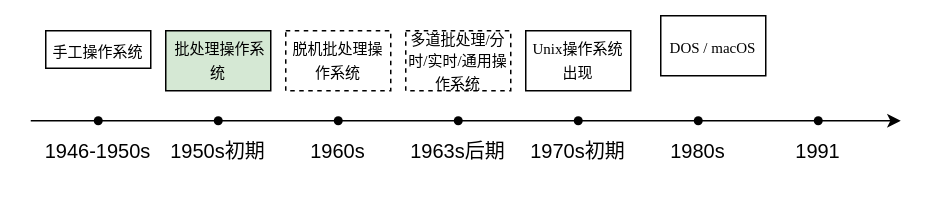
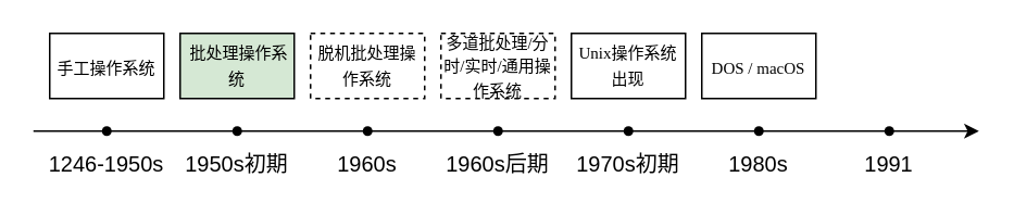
  <mxCell id="0" />
  <mxCell id="1" parent="0" />
  <mxCell id="2" value="" style="endArrow=classic;html=1;startArrow=none;" parent="1" source="4" edge="1"><mxGeometry width="50" height="50" relative="1" as="geometry"><mxPoint x="30" y="80" as="sourcePoint" /><mxPoint x="600" y="80" as="targetPoint" /></mxGeometry></mxCell>
- <mxCell id="3" value="&lt;p class=&quot;MsoNormal&quot;&gt;&lt;span style=&quot;font-size: 10.0pt&quot;&gt;1946-1950&lt;/span&gt;&lt;span style=&quot;font-size: 10.0pt&quot;&gt;s&lt;/span&gt;&lt;span style=&quot;font-family: &amp;#34;calibri&amp;#34; ; font-size: 11.0pt&quot;&gt;&lt;/span&gt;&lt;/p&gt;" style="text;html=1;strokeColor=none;fillColor=none;align=center;verticalAlign=middle;whiteSpace=wrap;rounded=0;" parent="1" vertex="1"><mxGeometry x="20" y="90" width="90" height="20" as="geometry" /></mxCell>
+ <mxCell id="3" value="&lt;p class=&quot;MsoNormal&quot;&gt;&lt;span style=&quot;font-size: 10.0pt&quot;&gt;1246-1950&lt;/span&gt;&lt;span style=&quot;font-size: 10.0pt&quot;&gt;s&lt;/span&gt;&lt;span style=&quot;font-family: &amp;#34;calibri&amp;#34; ; font-size: 11.0pt&quot;&gt;&lt;/span&gt;&lt;/p&gt;" style="text;html=1;strokeColor=none;fillColor=none;align=center;verticalAlign=middle;whiteSpace=wrap;rounded=0;" parent="1" vertex="1"><mxGeometry x="20" y="90" width="90" height="20" as="geometry" /></mxCell>
  <mxCell id="4" value="" style="shape=waypoint;sketch=0;size=6;pointerEvents=1;points=[];fillColor=none;resizable=0;rotatable=0;perimeter=centerPerimeter;snapToPoint=1;" parent="1" vertex="1"><mxGeometry x="45" y="60" width="40" height="40" as="geometry" /></mxCell>
  <mxCell id="5" value="" style="endArrow=none;html=1;" parent="1" target="4" edge="1"><mxGeometry width="50" height="50" relative="1" as="geometry"><mxPoint x="20" y="80" as="sourcePoint" /><mxPoint x="630" y="80" as="targetPoint" /></mxGeometry></mxCell>
- <mxCell id="6" value="&lt;p class=&quot;MsoNormal&quot;&gt;&lt;font style=&quot;font-size: 10px&quot;&gt;&lt;span style=&quot;font-family: &amp;#34;calibri&amp;#34;&quot;&gt;&lt;font face=&quot;等线&quot;&gt;手工&lt;/font&gt;&lt;/span&gt;操作系统&lt;/font&gt;&lt;span style=&quot;font-family: &amp;#34;calibri&amp;#34; ; font-size: 11.0pt&quot;&gt;&lt;/span&gt;&lt;/p&gt;" style="rounded=0;whiteSpace=wrap;html=1;" parent="1" vertex="1"><mxGeometry x="30" y="20" width="70" height="25" as="geometry" /></mxCell>
+ <mxCell id="6" value="&lt;p class=&quot;MsoNormal&quot;&gt;&lt;font style=&quot;font-size: 10px&quot;&gt;&lt;span style=&quot;font-family: &amp;#34;calibri&amp;#34;&quot;&gt;&lt;font face=&quot;等线&quot;&gt;手工&lt;/font&gt;&lt;/span&gt;操作系统&lt;/font&gt;&lt;span style=&quot;font-family: &amp;#34;calibri&amp;#34; ; font-size: 11.0pt&quot;&gt;&lt;/span&gt;&lt;/p&gt;" style="rounded=0;whiteSpace=wrap;html=1;" parent="1" vertex="1"><mxGeometry x="30" y="20" width="70" height="40" as="geometry" /></mxCell>
  <mxCell id="7" value="&lt;span style=&quot;font-size: 13.333px&quot;&gt;1950s初期&lt;/span&gt;" style="text;html=1;strokeColor=none;fillColor=none;align=center;verticalAlign=middle;whiteSpace=wrap;rounded=0;" parent="1" vertex="1"><mxGeometry x="100" y="90" width="90" height="20" as="geometry" /></mxCell>
  <mxCell id="8" value="" style="shape=waypoint;sketch=0;size=6;pointerEvents=1;points=[];fillColor=none;resizable=0;rotatable=0;perimeter=centerPerimeter;snapToPoint=1;" parent="1" vertex="1"><mxGeometry x="125" y="60" width="40" height="40" as="geometry" /></mxCell>
  <mxCell id="9" value="&lt;p class=&quot;MsoNormal&quot;&gt;&lt;font style=&quot;font-size: 10px&quot;&gt;&lt;span&gt;&amp;nbsp;批处理操作系统&lt;/span&gt;&lt;/font&gt;&lt;span style=&quot;font-family: &amp;#34;calibri&amp;#34; ; font-size: 11.0pt&quot;&gt;&lt;/span&gt;&lt;/p&gt;" style="rounded=0;whiteSpace=wrap;html=1;fillColor=#d5e8d4;" parent="1" vertex="1"><mxGeometry x="110" y="20" width="70" height="40" as="geometry" /></mxCell>
  <mxCell id="10" value="&lt;span style=&quot;font-size: 13.333px&quot;&gt;1960s&lt;/span&gt;" style="text;html=1;strokeColor=none;fillColor=none;align=center;verticalAlign=middle;whiteSpace=wrap;rounded=0;" parent="1" vertex="1"><mxGeometry x="180" y="90" width="90" height="20" as="geometry" /></mxCell>
  <mxCell id="11" value="" style="shape=waypoint;sketch=0;size=6;pointerEvents=1;points=[];fillColor=none;resizable=0;rotatable=0;perimeter=centerPerimeter;snapToPoint=1;" parent="1" vertex="1"><mxGeometry x="205" y="60" width="40" height="40" as="geometry" /></mxCell>
  <mxCell id="12" value="&lt;p class=&quot;MsoNormal&quot;&gt;&lt;span&gt;&lt;font style=&quot;font-size: 10px&quot;&gt;脱机批处理操作系统&lt;/font&gt;&lt;/span&gt;&lt;span style=&quot;font-family: &amp;#34;calibri&amp;#34; ; font-size: 11.0pt&quot;&gt;&lt;/span&gt;&lt;/p&gt;" style="rounded=0;whiteSpace=wrap;html=1;dashed=1;" parent="1" vertex="1"><mxGeometry x="190" y="20" width="70" height="40" as="geometry" /></mxCell>
- <mxCell id="13" value="&lt;span style=&quot;font-size: 13.333px&quot;&gt;1963s后期&lt;/span&gt;" style="text;html=1;strokeColor=none;fillColor=none;align=center;verticalAlign=middle;whiteSpace=wrap;rounded=0;" parent="1" vertex="1"><mxGeometry x="260" y="90" width="90" height="20" as="geometry" /></mxCell>
+ <mxCell id="13" value="&lt;span style=&quot;font-size: 13.333px&quot;&gt;1960s后期&lt;/span&gt;" style="text;html=1;strokeColor=none;fillColor=none;align=center;verticalAlign=middle;whiteSpace=wrap;rounded=0;" parent="1" vertex="1"><mxGeometry x="260" y="90" width="90" height="20" as="geometry" /></mxCell>
  <mxCell id="14" value="" style="shape=waypoint;sketch=0;size=6;pointerEvents=1;points=[];fillColor=none;resizable=0;rotatable=0;perimeter=centerPerimeter;snapToPoint=1;" parent="1" vertex="1"><mxGeometry x="285" y="60" width="40" height="40" as="geometry" /></mxCell>
  <mxCell id="15" value="&lt;p class=&quot;MsoNormal&quot;&gt;&lt;span&gt;&lt;font style=&quot;font-size: 10px&quot;&gt;&lt;font face=&quot;等线&quot;&gt;多道批处理&lt;/font&gt;&lt;font face=&quot;Calibri&quot;&gt;/&lt;/font&gt;&lt;font face=&quot;等线&quot;&gt;分时&lt;/font&gt;&lt;font face=&quot;Calibri&quot;&gt;/&lt;/font&gt;&lt;font face=&quot;等线&quot;&gt;实时&lt;/font&gt;&lt;font face=&quot;Calibri&quot;&gt;/&lt;/font&gt;&lt;font face=&quot;等线&quot;&gt;通用操作系统&lt;/font&gt;&lt;/font&gt;&lt;/span&gt;&lt;/p&gt;" style="rounded=0;whiteSpace=wrap;html=1;dashed=1;" parent="1" vertex="1"><mxGeometry x="270" y="20" width="70" height="40" as="geometry" /></mxCell>
  <mxCell id="16" value="&lt;span style=&quot;font-size: 13.333px&quot;&gt;1970s初期&lt;/span&gt;" style="text;html=1;strokeColor=none;fillColor=none;align=center;verticalAlign=middle;whiteSpace=wrap;rounded=0;" parent="1" vertex="1"><mxGeometry x="340" y="90" width="90" height="20" as="geometry" /></mxCell>
  <mxCell id="17" value="" style="shape=waypoint;sketch=0;size=6;pointerEvents=1;points=[];fillColor=none;resizable=0;rotatable=0;perimeter=centerPerimeter;snapToPoint=1;" parent="1" vertex="1"><mxGeometry x="365" y="60" width="40" height="40" as="geometry" /></mxCell>
  <mxCell id="18" value="&lt;p class=&quot;MsoNormal&quot;&gt;&lt;font style=&quot;font-size: 10px&quot;&gt;&lt;span&gt;&lt;font face=&quot;Calibri&quot;&gt;U&lt;/font&gt;&lt;/span&gt;&lt;span style=&quot;font-family: &amp;#34;calibri&amp;#34;&quot;&gt;nix&lt;/span&gt;&lt;span&gt;操作系统出现&lt;/span&gt;&lt;/font&gt;&lt;span style=&quot;font-family: &amp;#34;calibri&amp;#34; ; font-size: 11.0pt&quot;&gt;&lt;/span&gt;&lt;/p&gt;" style="rounded=0;whiteSpace=wrap;html=1;" parent="1" vertex="1"><mxGeometry x="350" y="20" width="70" height="40" as="geometry" /></mxCell>
  <mxCell id="19" value="&lt;span style=&quot;font-size: 13.333px&quot;&gt;1980s&lt;/span&gt;" style="text;html=1;strokeColor=none;fillColor=none;align=center;verticalAlign=middle;whiteSpace=wrap;rounded=0;" parent="1" vertex="1"><mxGeometry x="420" y="90" width="90" height="20" as="geometry" /></mxCell>
  <mxCell id="20" value="" style="shape=waypoint;sketch=0;size=6;pointerEvents=1;points=[];fillColor=none;resizable=0;rotatable=0;perimeter=centerPerimeter;snapToPoint=1;" parent="1" vertex="1"><mxGeometry x="445" y="60" width="40" height="40" as="geometry" /></mxCell>
- <mxCell id="21" value="&lt;p class=&quot;MsoNormal&quot;&gt;&lt;font style=&quot;font-size: 10px&quot;&gt;&lt;span style=&quot;font-family: &amp;#34;calibri&amp;#34;&quot;&gt;DOS &lt;/span&gt;&lt;font face=&quot;Calibri&quot;&gt;/&lt;/font&gt;&lt;span style=&quot;font-family: &amp;#34;calibri&amp;#34;&quot;&gt;&amp;nbsp;macOS&lt;/span&gt;&lt;/font&gt;&lt;span style=&quot;font-family: &amp;#34;calibri&amp;#34; ; font-size: 11.0pt&quot;&gt;&lt;/span&gt;&lt;/p&gt;" style="rounded=0;whiteSpace=wrap;html=1;" parent="1" vertex="1"><mxGeometry x="440" y="10" width="70" height="40" as="geometry" /></mxCell>
+ <mxCell id="21" value="&lt;p class=&quot;MsoNormal&quot;&gt;&lt;font style=&quot;font-size: 10px&quot;&gt;&lt;span style=&quot;font-family: &amp;#34;calibri&amp;#34;&quot;&gt;DOS &lt;/span&gt;&lt;font face=&quot;Calibri&quot;&gt;/&lt;/font&gt;&lt;span style=&quot;font-family: &amp;#34;calibri&amp;#34;&quot;&gt;&amp;nbsp;macOS&lt;/span&gt;&lt;/font&gt;&lt;span style=&quot;font-family: &amp;#34;calibri&amp;#34; ; font-size: 11.0pt&quot;&gt;&lt;/span&gt;&lt;/p&gt;" style="rounded=0;whiteSpace=wrap;html=1;" parent="1" vertex="1"><mxGeometry x="430" y="20" width="70" height="40" as="geometry" /></mxCell>
  <mxCell id="22" value="&lt;span style=&quot;font-size: 13.333px&quot;&gt;1991&lt;/span&gt;" style="text;html=1;strokeColor=none;fillColor=none;align=center;verticalAlign=middle;whiteSpace=wrap;rounded=0;" parent="1" vertex="1"><mxGeometry x="500" y="90" width="90" height="20" as="geometry" /></mxCell>
  <mxCell id="23" value="" style="shape=waypoint;sketch=0;size=6;pointerEvents=1;points=[];fillColor=none;resizable=0;rotatable=0;perimeter=centerPerimeter;snapToPoint=1;" parent="1" vertex="1"><mxGeometry x="525" y="60" width="40" height="40" as="geometry" /></mxCell>
